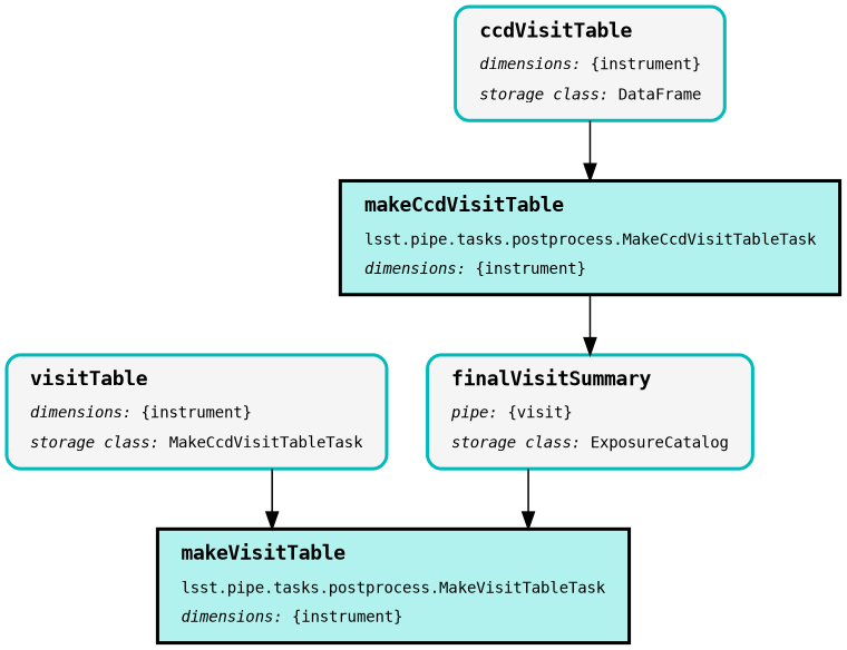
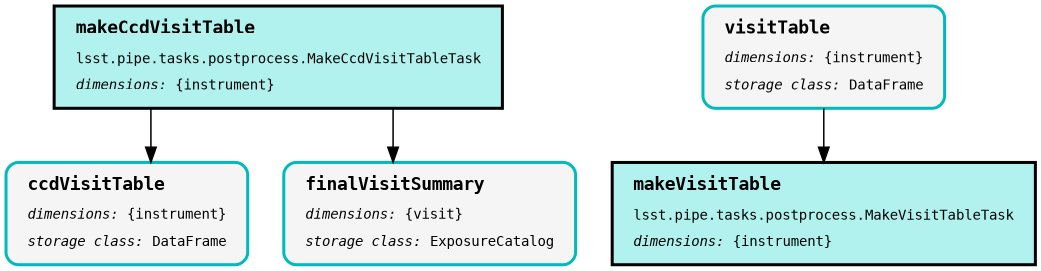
  digraph {
    nodesep=0.5
    ranksep=0.75
    splines=ortho
    node [color="#00BABC" fillcolor="#F5F5F5" fontname=Monospace fontsize=14 margin="0.2,0.1" penwidth=3 shape=box style="rounded,filled,bold"]
    edge [arrowsize=1.5 color=black penwidth=1.5]
    n1 [color=black fillcolor="#B1F2EF" label=<<TABLE BORDER="0" CELLPADDING="5"><TR><TD ALIGN="LEFT"><B><FONT POINT-SIZE="18">makeCcdVisitTable</FONT></B></TD></TR><TR><TD ALIGN="LEFT">lsst.pipe.tasks.postprocess.MakeCcdVisitTableTask</TD></TR><TR><TD ALIGN="LEFT"><I>dimensions:</I>&nbsp;{instrument}</TD></TR></TABLE>> style=filled]
    n2 [label=<<TABLE BORDER="0" CELLPADDING="5"><TR><TD ALIGN="LEFT"><B><FONT POINT-SIZE="18">ccdVisitTable</FONT></B></TD></TR><TR><TD ALIGN="LEFT"><I>dimensions:</I>&nbsp;{instrument}</TD></TR><TR><TD ALIGN="LEFT"><I>storage class:</I>&nbsp;DataFrame</TD></TR></TABLE>>]
-   n3 [label=<<TABLE BORDER="0" CELLPADDING="5"><TR><TD ALIGN="LEFT"><B><FONT POINT-SIZE="18">finalVisitSummary</FONT></B></TD></TR><TR><TD ALIGN="LEFT"><I>pipe:</I>&nbsp;{visit}</TD></TR><TR><TD ALIGN="LEFT"><I>storage class:</I>&nbsp;ExposureCatalog</TD></TR></TABLE>>]
+   n3 [label=<<TABLE BORDER="0" CELLPADDING="5"><TR><TD ALIGN="LEFT"><B><FONT POINT-SIZE="18">finalVisitSummary</FONT></B></TD></TR><TR><TD ALIGN="LEFT"><I>dimensions:</I>&nbsp;{visit}</TD></TR><TR><TD ALIGN="LEFT"><I>storage class:</I>&nbsp;ExposureCatalog</TD></TR></TABLE>>]
    n4 [color=black fillcolor="#B1F2EF" label=<<TABLE BORDER="0" CELLPADDING="5"><TR><TD ALIGN="LEFT"><B><FONT POINT-SIZE="18">makeVisitTable</FONT></B></TD></TR><TR><TD ALIGN="LEFT">lsst.pipe.tasks.postprocess.MakeVisitTableTask</TD></TR><TR><TD ALIGN="LEFT"><I>dimensions:</I>&nbsp;{instrument}</TD></TR></TABLE>> style=filled]
-   n5 [label=<<TABLE BORDER="0" CELLPADDING="5"><TR><TD ALIGN="LEFT"><B><FONT POINT-SIZE="18">visitTable</FONT></B></TD></TR><TR><TD ALIGN="LEFT"><I>dimensions:</I>&nbsp;{instrument}</TD></TR><TR><TD ALIGN="LEFT"><I>storage class:</I>&nbsp;MakeCcdVisitTableTask</TD></TR></TABLE>>]
-   n2 -> n1
+   n5 [label=<<TABLE BORDER="0" CELLPADDING="5"><TR><TD ALIGN="LEFT"><B><FONT POINT-SIZE="18">visitTable</FONT></B></TD></TR><TR><TD ALIGN="LEFT"><I>dimensions:</I>&nbsp;{instrument}</TD></TR><TR><TD ALIGN="LEFT"><I>storage class:</I>&nbsp;DataFrame</TD></TR></TABLE>>]
+   n1 -> n2
    n1 -> n3
-   n3 -> n4
    n5 -> n4
  }
